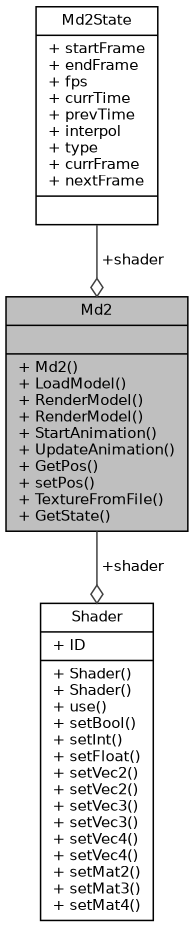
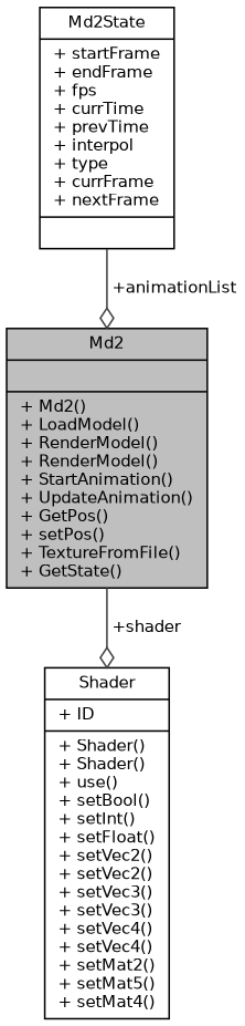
  digraph {
    node [color=black fillcolor=white fontname=Helvetica fontsize=10 shape=record style=filled]
    edge [arrowhead=odiamond color=grey25 fontname=Helvetica fontsize=10 labelfontname=Helvetica labelfontsize=10 style=solid]
    n1 [fillcolor=grey75 fontcolor=black height=0.2 label="{Md2\n||+ Md2()\l+ LoadModel()\l+ RenderModel()\l+ RenderModel()\l+ StartAnimation()\l+ UpdateAnimation()\l+ GetPos()\l+ setPos()\l+ TextureFromFile()\l+ GetState()\l}" width=0.4]
-   n2 [height=0.2 label="{Shader\n|+ ID\l|+ Shader()\l+ Shader()\l+ use()\l+ setBool()\l+ setInt()\l+ setFloat()\l+ setVec2()\l+ setVec2()\l+ setVec3()\l+ setVec3()\l+ setVec4()\l+ setVec4()\l+ setMat2()\l+ setMat3()\l+ setMat4()\l}" width=0.4]
+   n2 [height=0.2 label="{Shader\n|+ ID\l|+ Shader()\l+ Shader()\l+ use()\l+ setBool()\l+ setInt()\l+ setFloat()\l+ setVec2()\l+ setVec2()\l+ setVec3()\l+ setVec3()\l+ setVec4()\l+ setVec4()\l+ setMat2()\l+ setMat5()\l+ setMat4()\l}" width=0.4]
    n3 [height=0.2 label="{Md2State\n|+ startFrame\l+ endFrame\l+ fps\l+ currTime\l+ prevTime\l+ interpol\l+ type\l+ currFrame\l+ nextFrame\l|}" width=0.4]
    n1 -> n2 [label=" +shader"]
-   n3 -> n1 [label=" +shader"]
+   n3 -> n1 [label=" +animationList"]
  }
